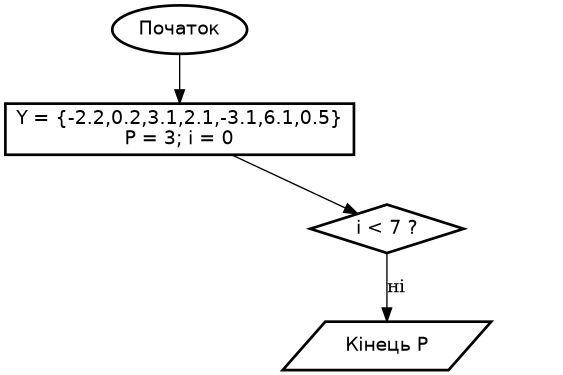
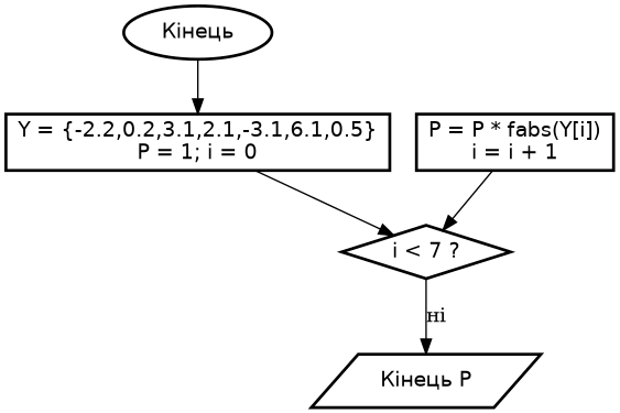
  digraph {
    rankdir=TB
    node [fontname="DejaVu Sans" shape=rectangle style="solid,bold"]
-   n1 [label="Початок" shape=oval]
-   n2 [label="Y = {-2.2,0.2,3.1,2.1,-3.1,6.1,0.5}\nP = 3; i = 0"]
+   n1 [label="Кінець" shape=oval]
+   n2 [label="Y = {-2.2,0.2,3.1,2.1,-3.1,6.1,0.5}\nP = 1; i = 0"]
    n3 [label="i < 7 ?" shape=diamond]
    n4 [label="Кінець P" shape=parallelogram]
+   n5 [label="P = P * fabs(Y[i])\ni = i + 1"]
    n1 -> n2
    n2 -> n3
    n3 -> n4 [label="ні"]
+   n5 -> n3
  }
